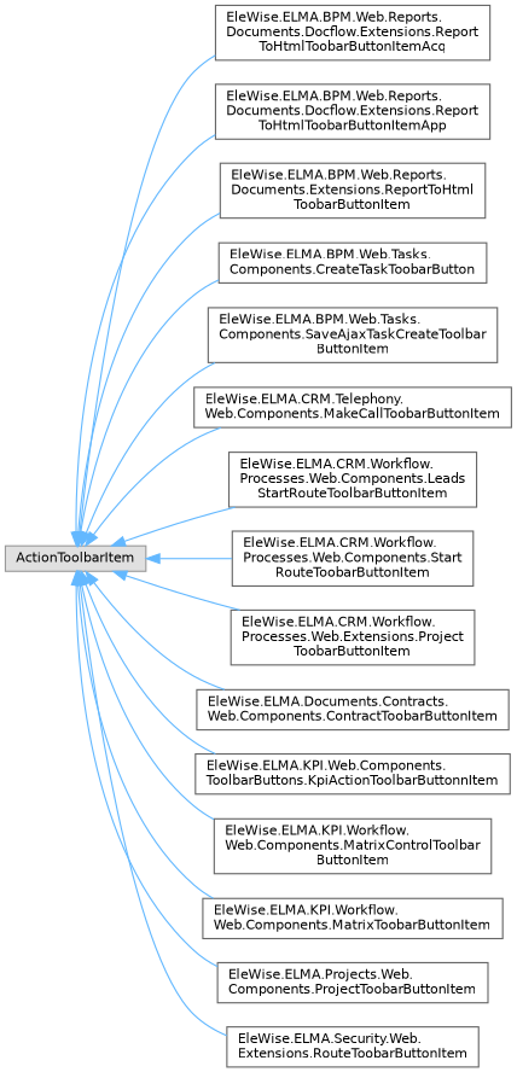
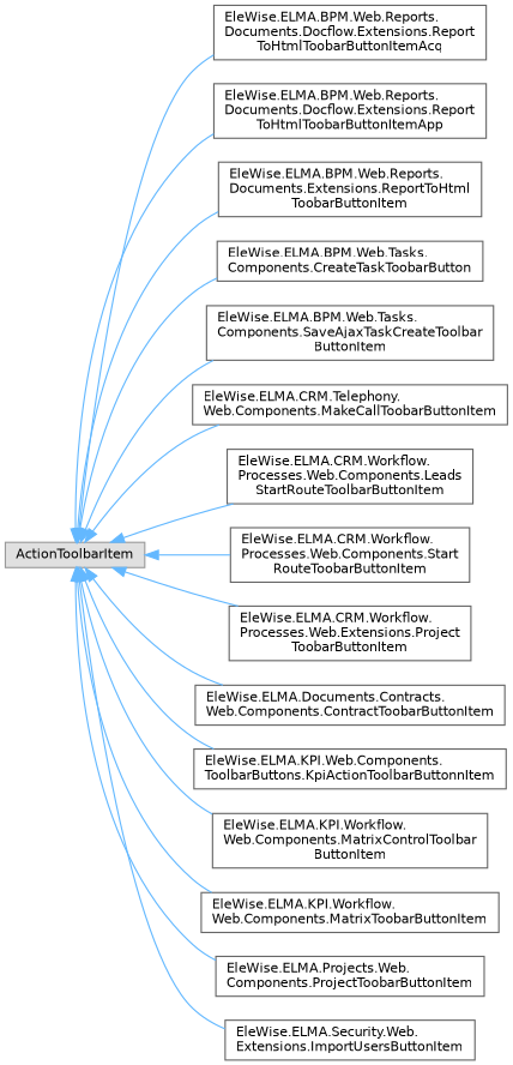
  digraph {
    rankdir=LR
    node [color=grey40 fillcolor=white fontname=Helvetica fontsize=10 shape=box style=filled]
    edge [color=steelblue1 dir=back fontname=Helvetica fontsize=10 labelfontname=Helvetica labelfontsize=10 style=solid]
    n1 [color=grey60 fillcolor="#E0E0E0" height=0.2 label=ActionToolbarItem width=0.4]
    n2 [height=0.2 label="EleWise.ELMA.BPM.Web.Reports.\lDocuments.Docflow.Extensions.Report\lToHtmlToobarButtonItemAcq" width=0.4]
    n3 [height=0.2 label="EleWise.ELMA.BPM.Web.Reports.\lDocuments.Docflow.Extensions.Report\lToHtmlToobarButtonItemApp" width=0.4]
    n4 [height=0.2 label="EleWise.ELMA.BPM.Web.Reports.\lDocuments.Extensions.ReportToHtml\lToobarButtonItem" width=0.4]
    n5 [height=0.2 label="EleWise.ELMA.BPM.Web.Tasks.\lComponents.CreateTaskToobarButton" width=0.4]
    n6 [height=0.2 label="EleWise.ELMA.BPM.Web.Tasks.\lComponents.SaveAjaxTaskCreateToolbar\lButtonItem" width=0.4]
    n7 [height=0.2 label="EleWise.ELMA.CRM.Telephony.\lWeb.Components.MakeCallToobarButtonItem" width=0.4]
    n8 [height=0.2 label="EleWise.ELMA.CRM.Workflow.\lProcesses.Web.Components.Leads\lStartRouteToolbarButtonItem" width=0.4]
    n9 [height=0.2 label="EleWise.ELMA.CRM.Workflow.\lProcesses.Web.Components.Start\lRouteToobarButtonItem" width=0.4]
    n10 [height=0.2 label="EleWise.ELMA.CRM.Workflow.\lProcesses.Web.Extensions.Project\lToobarButtonItem" width=0.4]
    n11 [height=0.2 label="EleWise.ELMA.Documents.Contracts.\lWeb.Components.ContractToobarButtonItem" width=0.4]
    n12 [height=0.2 label="EleWise.ELMA.KPI.Web.Components.\lToolbarButtons.KpiActionToolbarButtonnItem" width=0.4]
    n13 [height=0.2 label="EleWise.ELMA.KPI.Workflow.\lWeb.Components.MatrixControlToolbar\lButtonItem" width=0.4]
    n14 [height=0.2 label="EleWise.ELMA.KPI.Workflow.\lWeb.Components.MatrixToobarButtonItem" width=0.4]
    n15 [height=0.2 label="EleWise.ELMA.Projects.Web.\lComponents.ProjectToobarButtonItem" width=0.4]
-   n16 [height=0.2 label="EleWise.ELMA.Security.Web.\lExtensions.RouteToobarButtonItem" width=0.4]
+   n16 [height=0.2 label="EleWise.ELMA.Security.Web.\lExtensions.ImportUsersButtonItem" width=0.4]
    n1 -> n2
    n1 -> n3
    n1 -> n4
    n1 -> n5
    n1 -> n6
    n1 -> n7
    n1 -> n8
    n1 -> n9
    n1 -> n10
    n1 -> n11
    n1 -> n12
    n1 -> n13
    n1 -> n14
    n1 -> n15
    n1 -> n16
  }
